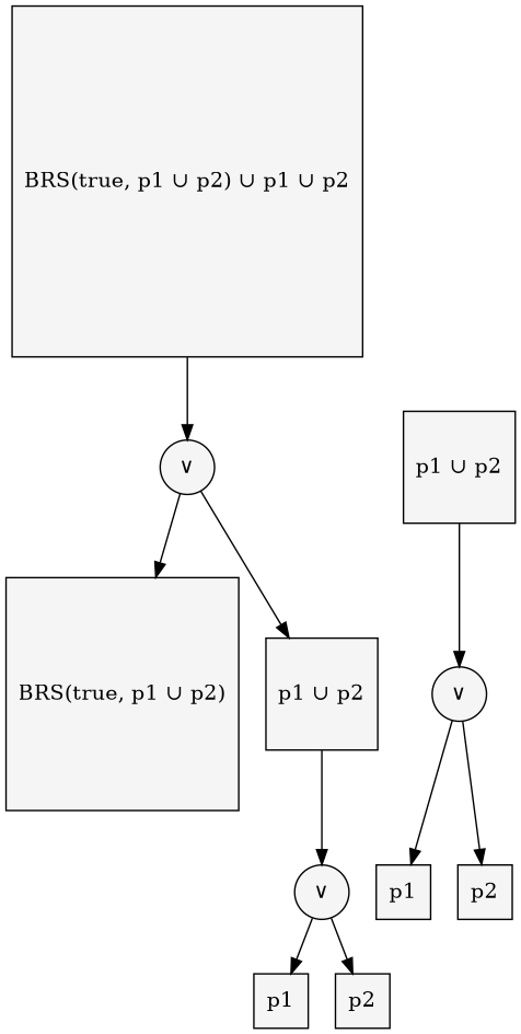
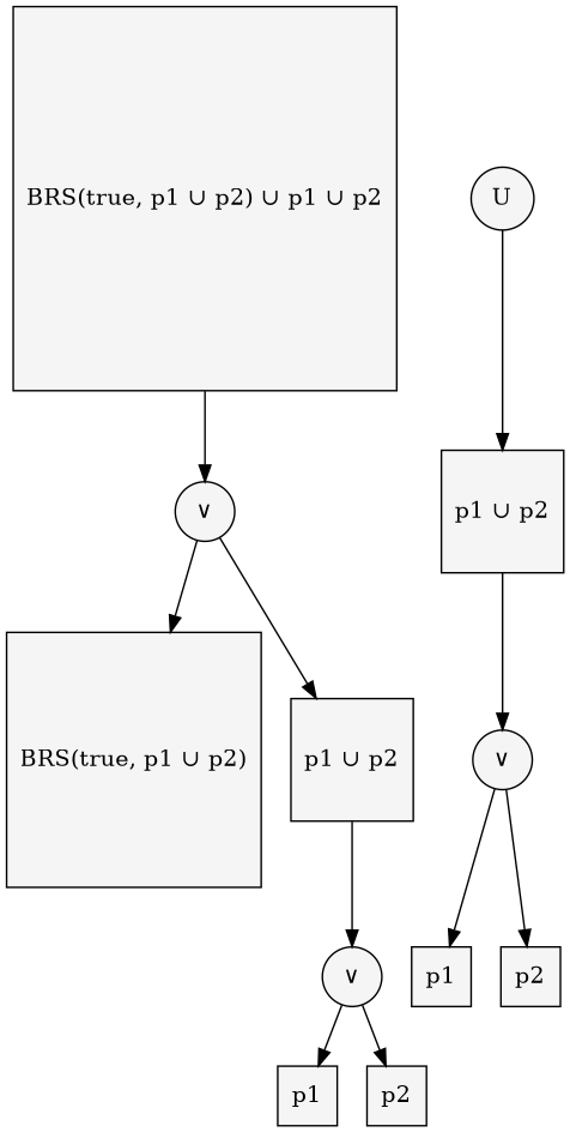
  digraph {
    node [color=black fillcolor="#F5F5F5" fontcolor=black shape=square style=filled]
    n1 [label="BRS(true, p1 ∪ p2) ∪ p1 ∪ p2"]
    n2 [label="∨" shape=circle]
    n3 [label="BRS(true, p1 ∪ p2)"]
    n4 [label="p1 ∪ p2"]
    n5 [label="∨" shape=circle]
+   n6 [label=U shape=circle]
    n7 [label="p1 ∪ p2"]
    n8 [label="∨" shape=circle]
    n9 [label=p1]
    n10 [label=p2]
    n11 [label=p1]
    n12 [label=p2]
    n1 -> n2
    n2 -> n3
    n2 -> n4
    n4 -> n5
    n5 -> n11
    n5 -> n12
+   n6 -> n7
    n7 -> n8
    n8 -> n9
    n8 -> n10
  }
